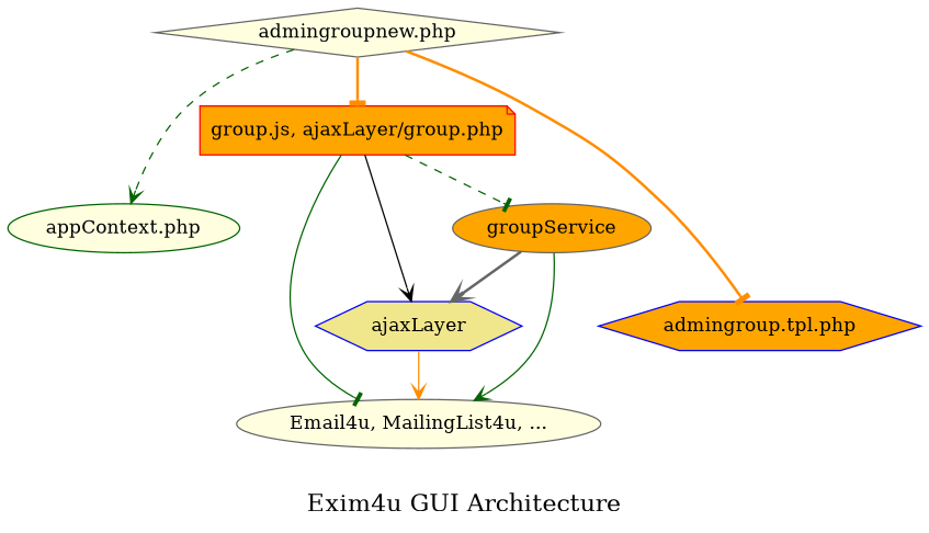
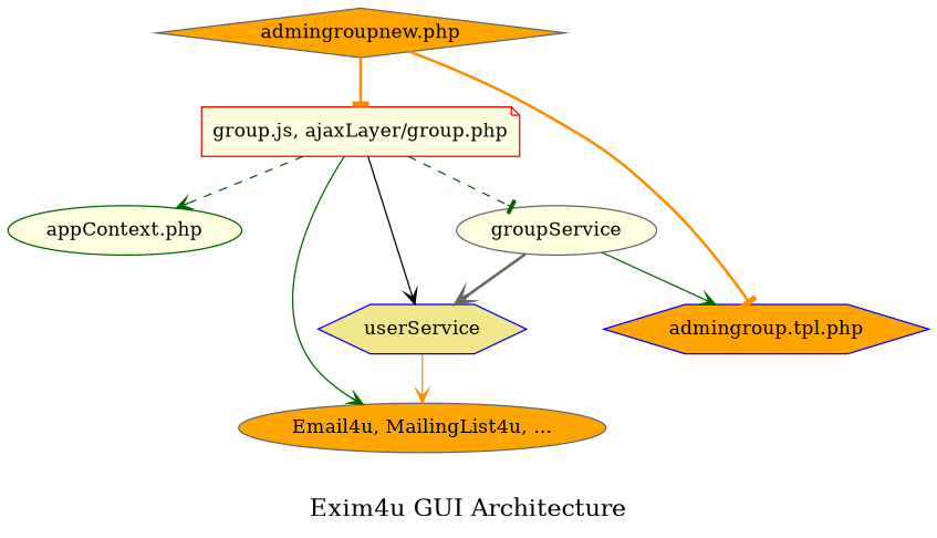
  digraph {
    fontsize=18
    label="Exim4u GUI Architecture"
    node [color=gray40 fillcolor=lightyellow shape=ellipse style=filled]
    edge [arrowhead=vee color=darkgreen style=solid]
-   userService [color=blue fillcolor=khaki shape=hexagon label=ajaxLayer]
-   groupService [fillcolor=orange]
-   n3 [label="Email4u, MailingList4u, ..."]
+   userService [color=blue fillcolor=khaki shape=hexagon]
+   groupService
+   n3 [fillcolor=orange label="Email4u, MailingList4u, ..."]
    n4 [color=darkgreen label="appContext.php"]
-   n5 [color=red fillcolor=orange label="group.js, ajaxLayer/group.php" shape=note]
+   n5 [color=red label="group.js, ajaxLayer/group.php" shape=note]
    n6 [color=blue fillcolor=orange label="admingroup.tpl.php" shape=hexagon]
-   n7 [label="admingroupnew.php" shape=diamond]
+   n7 [fillcolor=orange label="admingroupnew.php" shape=diamond]
    subgraph sub_1 {
      color=green
      style=filled
      userService
      groupService
      n3
    }
    userService -> n3 [color=darkorange]
    groupService -> userService [color=gray40 style=bold]
-   groupService -> n3
+   groupService -> n6
    n5 -> userService [color=black]
    n5 -> groupService [arrowhead=tee style=dashed]
-   n5 -> n3 [arrowhead=tee]
-   n7 -> n4 [style=dashed]
+   n5 -> n3
+   n5 -> n4 [style=dashed]
    n7 -> n5 [arrowhead=tee color=darkorange style=bold]
    n7 -> n6 [arrowhead=tee color=darkorange style=bold]
  }
